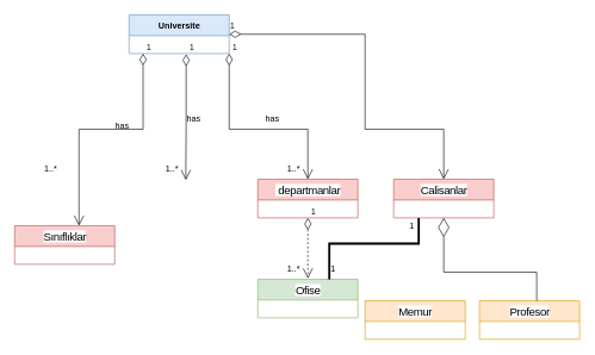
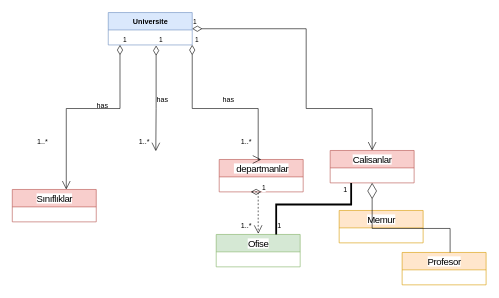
  <mxCell id="0" />
  <mxCell id="1" parent="0" />
  <mxCell id="2" value="Universite" style="swimlane;fontStyle=1;align=center;verticalAlign=middle;childLayout=stackLayout;horizontal=1;startSize=29;horizontalStack=0;resizeParent=1;resizeParentMax=0;resizeLast=0;collapsible=0;marginBottom=0;html=1;fillColor=#dae8fc;strokeColor=#6c8ebf;" vertex="1" parent="1"><mxGeometry x="180" y="20" width="140" height="54" as="geometry" /></mxCell>
  <mxCell id="3" value="1" style="endArrow=open;html=1;endSize=12;startArrow=diamondThin;startSize=14;startFill=0;edgeStyle=orthogonalEdgeStyle;align=left;verticalAlign=bottom;rounded=0;" edge="1" parent="1" target="4"><mxGeometry x="-1" y="3" relative="1" as="geometry"><mxPoint x="199.58" y="74" as="sourcePoint" /><mxPoint x="40" y="250" as="targetPoint" /><Array as="points"><mxPoint x="200" y="180" /><mxPoint x="110" y="180" /></Array></mxGeometry></mxCell>
  <mxCell id="4" value="&lt;span style=&quot;font-family: Nunito, sans-serif; font-size: 16px; font-weight: 400; letter-spacing: -0.64px; text-align: left; background-color: rgb(255, 255, 255);&quot;&gt;Sınıflıklar&lt;/span&gt;" style="swimlane;fontStyle=1;align=center;verticalAlign=middle;childLayout=stackLayout;horizontal=1;startSize=29;horizontalStack=0;resizeParent=1;resizeParentMax=0;resizeLast=0;collapsible=0;marginBottom=0;html=1;fillColor=#f8cecc;strokeColor=#b85450;" vertex="1" parent="1"><mxGeometry x="20" y="315" width="140" height="54" as="geometry" /></mxCell>
  <mxCell id="5" value="has" style="text;html=1;align=center;verticalAlign=middle;resizable=0;points=[];autosize=1;strokeColor=none;fillColor=none;" vertex="1" parent="1"><mxGeometry x="150" y="160" width="40" height="30" as="geometry" /></mxCell>
- <mxCell id="6" value="&lt;span style=&quot;font-family: Nunito, sans-serif; font-size: 16px; font-weight: 400; letter-spacing: -0.64px; text-align: left; background-color: rgb(255, 255, 255);&quot;&gt;&amp;nbsp;departmanlar&lt;/span&gt;" style="swimlane;fontStyle=1;align=center;verticalAlign=middle;childLayout=stackLayout;horizontal=1;startSize=29;horizontalStack=0;resizeParent=1;resizeParentMax=0;resizeLast=0;collapsible=0;marginBottom=0;html=1;fillColor=#f8cecc;strokeColor=#b85450;" vertex="1" parent="1"><mxGeometry x="360" y="250" width="140" height="54" as="geometry" /></mxCell>
+ <mxCell id="6" value="&lt;span style=&quot;font-family: Nunito, sans-serif; font-size: 16px; font-weight: 400; letter-spacing: -0.64px; text-align: left; background-color: rgb(255, 255, 255);&quot;&gt;&amp;nbsp;departmanlar&lt;/span&gt;" style="swimlane;fontStyle=1;align=center;verticalAlign=middle;childLayout=stackLayout;horizontal=1;startSize=29;horizontalStack=0;resizeParent=1;resizeParentMax=0;resizeLast=0;collapsible=0;marginBottom=0;html=1;fillColor=#f8cecc;strokeColor=#b85450;" vertex="1" parent="1"><mxGeometry x="365" y="265" width="140" height="54" as="geometry" /></mxCell>
  <mxCell id="7" value="1..*" style="text;html=1;align=center;verticalAlign=middle;resizable=0;points=[];autosize=1;strokeColor=none;fillColor=none;" vertex="1" parent="1"><mxGeometry x="50" y="220" width="40" height="30" as="geometry" /></mxCell>
  <mxCell id="8" value="1" style="endArrow=open;html=1;endSize=12;startArrow=diamondThin;startSize=14;startFill=0;edgeStyle=orthogonalEdgeStyle;align=left;verticalAlign=bottom;rounded=0;entryX=0.982;entryY=1.037;entryDx=0;entryDy=0;entryPerimeter=0;" edge="1" parent="1" target="12"><mxGeometry x="-1" y="3" relative="1" as="geometry"><mxPoint x="259.81" y="75" as="sourcePoint" /><mxPoint x="259.81" y="255" as="targetPoint" /><Array as="points"><mxPoint x="260" y="180" /><mxPoint x="259" y="180" /></Array></mxGeometry></mxCell>
  <mxCell id="9" value="1" style="endArrow=open;html=1;endSize=12;startArrow=diamondThin;startSize=14;startFill=0;edgeStyle=orthogonalEdgeStyle;align=left;verticalAlign=bottom;rounded=0;entryX=0.5;entryY=0;entryDx=0;entryDy=0;" edge="1" parent="1" target="6"><mxGeometry x="-1" y="3" relative="1" as="geometry"><mxPoint x="320" y="74" as="sourcePoint" /><mxPoint x="310" y="314.004" as="targetPoint" /><Array as="points"><mxPoint x="320" y="180" /><mxPoint x="430" y="180" /></Array></mxGeometry></mxCell>
  <mxCell id="10" value="has" style="text;html=1;align=center;verticalAlign=middle;resizable=0;points=[];autosize=1;strokeColor=none;fillColor=none;" vertex="1" parent="1"><mxGeometry x="250" y="150" width="40" height="30" as="geometry" /></mxCell>
  <mxCell id="11" value="has" style="text;html=1;align=center;verticalAlign=middle;resizable=0;points=[];autosize=1;strokeColor=none;fillColor=none;" vertex="1" parent="1"><mxGeometry x="360" y="150" width="40" height="30" as="geometry" /></mxCell>
  <mxCell id="12" value="1..*" style="text;html=1;align=center;verticalAlign=middle;resizable=0;points=[];autosize=1;strokeColor=none;fillColor=none;" vertex="1" parent="1"><mxGeometry x="220" y="220" width="40" height="30" as="geometry" /></mxCell>
  <mxCell id="13" value="1..*" style="text;html=1;align=center;verticalAlign=middle;resizable=0;points=[];autosize=1;strokeColor=none;fillColor=none;" vertex="1" parent="1"><mxGeometry x="390" y="220" width="40" height="30" as="geometry" /></mxCell>
  <mxCell id="14" value="&lt;span style=&quot;font-family: Nunito, sans-serif; font-size: 16px; font-weight: 400; letter-spacing: -0.64px; text-align: left; background-color: rgb(255, 255, 255);&quot;&gt;Ofise&lt;/span&gt;" style="swimlane;fontStyle=1;align=center;verticalAlign=middle;childLayout=stackLayout;horizontal=1;startSize=29;horizontalStack=0;resizeParent=1;resizeParentMax=0;resizeLast=0;collapsible=0;marginBottom=0;html=1;fillColor=#d5e8d4;strokeColor=#82b366;" vertex="1" parent="1"><mxGeometry x="360" y="390" width="140" height="54" as="geometry" /></mxCell>
  <mxCell id="15" value="1" style="endArrow=open;html=1;endSize=12;startArrow=diamondThin;startSize=14;startFill=0;edgeStyle=orthogonalEdgeStyle;align=left;verticalAlign=bottom;rounded=0;entryX=0.501;entryY=-0.023;entryDx=0;entryDy=0;entryPerimeter=0;exitX=0.5;exitY=1;exitDx=0;exitDy=0;dashed=1;" edge="1" parent="1" source="6" target="14"><mxGeometry x="-1" y="3" relative="1" as="geometry"><mxPoint x="430" y="310" as="sourcePoint" /><mxPoint x="430" y="370" as="targetPoint" /><Array as="points"><mxPoint x="430" y="380" /><mxPoint x="430" y="380" /></Array></mxGeometry></mxCell>
  <mxCell id="16" value="1..*" style="text;html=1;align=center;verticalAlign=middle;resizable=0;points=[];autosize=1;strokeColor=none;fillColor=none;" vertex="1" parent="1"><mxGeometry x="390" y="360" width="40" height="30" as="geometry" /></mxCell>
  <mxCell id="17" value="1" style="endArrow=open;html=1;endSize=12;startArrow=diamondThin;startSize=14;startFill=0;edgeStyle=orthogonalEdgeStyle;align=left;verticalAlign=bottom;rounded=0;entryX=0.5;entryY=0;entryDx=0;entryDy=0;exitX=1;exitY=0.5;exitDx=0;exitDy=0;" edge="1" parent="1" source="2"><mxGeometry x="-1" y="3" relative="1" as="geometry"><mxPoint x="510" y="74" as="sourcePoint" /><mxPoint x="620" y="250" as="targetPoint" /><Array as="points"><mxPoint x="510" y="47" /><mxPoint x="510" y="180" /><mxPoint x="620" y="180" /></Array></mxGeometry></mxCell>
  <mxCell id="18" value="&lt;div style=&quot;text-align: left;&quot;&gt;&lt;font face=&quot;Nunito, sans-serif&quot;&gt;&lt;span style=&quot;font-size: 16px; font-weight: 400; letter-spacing: -0.64px; background-color: rgb(255, 255, 255);&quot;&gt;Calisanlar&lt;/span&gt;&lt;/font&gt;&lt;/div&gt;" style="swimlane;fontStyle=1;align=center;verticalAlign=middle;childLayout=stackLayout;horizontal=1;startSize=29;horizontalStack=0;resizeParent=1;resizeParentMax=0;resizeLast=0;collapsible=0;marginBottom=0;html=1;fillColor=#f8cecc;strokeColor=#b85450;" vertex="1" parent="1"><mxGeometry x="550" y="250" width="140" height="54" as="geometry" /></mxCell>
- <mxCell id="19" value="&lt;span style=&quot;font-family: Nunito, sans-serif; font-size: 16px; font-weight: 400; letter-spacing: -0.64px; text-align: left; background-color: rgb(255, 255, 255);&quot;&gt;Memur&lt;/span&gt;" style="swimlane;fontStyle=1;align=center;verticalAlign=middle;childLayout=stackLayout;horizontal=1;startSize=29;horizontalStack=0;resizeParent=1;resizeParentMax=0;resizeLast=0;collapsible=0;marginBottom=0;html=1;fillColor=#ffe6cc;strokeColor=#d79b00;" vertex="1" parent="1"><mxGeometry x="510" y="420" width="140" height="54" as="geometry" /></mxCell>
+ <mxCell id="19" value="&lt;span style=&quot;font-family: Nunito, sans-serif; font-size: 16px; font-weight: 400; letter-spacing: -0.64px; text-align: left; background-color: rgb(255, 255, 255);&quot;&gt;Memur&lt;/span&gt;" style="swimlane;fontStyle=1;align=center;verticalAlign=middle;childLayout=stackLayout;horizontal=1;startSize=29;horizontalStack=0;resizeParent=1;resizeParentMax=0;resizeLast=0;collapsible=0;marginBottom=0;html=1;fillColor=#ffe6cc;strokeColor=#d79b00;" vertex="1" parent="1"><mxGeometry x="565" y="350" width="140" height="54" as="geometry" /></mxCell>
  <mxCell id="20" value="&lt;div style=&quot;text-align: left;&quot;&gt;&lt;font face=&quot;Nunito, sans-serif&quot;&gt;&lt;span style=&quot;font-size: 16px; font-weight: 400; letter-spacing: -0.64px; background-color: rgb(255, 255, 255);&quot;&gt;Profesor&lt;/span&gt;&lt;/font&gt;&lt;/div&gt;" style="swimlane;fontStyle=1;align=center;verticalAlign=middle;childLayout=stackLayout;horizontal=1;startSize=29;horizontalStack=0;resizeParent=1;resizeParentMax=0;resizeLast=0;collapsible=0;marginBottom=0;html=1;fillColor=#ffe6cc;strokeColor=#d79b00;" vertex="1" parent="1"><mxGeometry x="670" y="420" width="140" height="54" as="geometry" /></mxCell>
  <mxCell id="21" value="" style="endArrow=diamondThin;endFill=0;endSize=24;html=1;rounded=0;entryX=0.5;entryY=1;entryDx=0;entryDy=0;" edge="1" parent="20" target="18"><mxGeometry width="160" relative="1" as="geometry"><mxPoint x="80" as="sourcePoint" /><mxPoint x="140" y="90" as="targetPoint" /><Array as="points"><mxPoint x="80" y="-40" /><mxPoint x="-50" y="-40" /></Array></mxGeometry></mxCell>
  <mxCell id="22" value="" style="endArrow=none;startArrow=none;endFill=0;startFill=0;endSize=8;html=1;verticalAlign=bottom;labelBackgroundColor=none;strokeWidth=3;rounded=0;entryX=0.25;entryY=1;entryDx=0;entryDy=0;" edge="1" parent="1" target="18"><mxGeometry width="160" relative="1" as="geometry"><mxPoint x="460" y="390" as="sourcePoint" /><mxPoint x="580" y="320" as="targetPoint" /><Array as="points"><mxPoint x="460" y="340" /><mxPoint x="585" y="340" /></Array></mxGeometry></mxCell>
  <mxCell id="23" value="1" style="text;html=1;align=center;verticalAlign=middle;resizable=0;points=[];autosize=1;strokeColor=none;fillColor=none;" vertex="1" parent="1"><mxGeometry x="560" y="300" width="30" height="30" as="geometry" /></mxCell>
  <mxCell id="24" value="1" style="text;html=1;align=center;verticalAlign=middle;resizable=0;points=[];autosize=1;strokeColor=none;fillColor=none;" vertex="1" parent="1"><mxGeometry x="450" y="360" width="30" height="30" as="geometry" /></mxCell>
